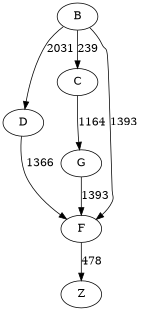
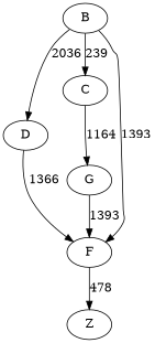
  digraph {
    rankdir=TB
    B
    D
    C
    F
    G
    Z
-   B -> D [label=2031]
+   B -> D [label=2036]
    B -> C [label=239]
    B -> F [label=1393]
    D -> F [label=1366]
    C -> G [label=1164]
    F -> Z [label=478]
    G -> F [label=1393]
  }
